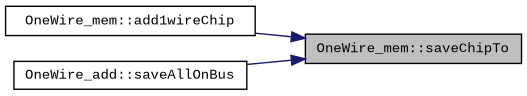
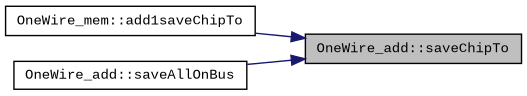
  digraph {
    fontname="Liberation Mono"
    rankdir=RL
    node [color=black fillcolor=white fontname="Liberation Mono" fontsize=10 shape=record style=filled]
    edge [color=midnightblue dir=back fontname="Liberation Mono" fontsize=10 labelfontname=Helvetica labelfontsize=10 style=solid]
-   n1 [fillcolor=grey75 fontcolor=black height=0.2 label="OneWire_mem::saveChipTo" width=0.4]
-   n2 [height=0.2 label="OneWire_mem::add1wireChip" width=0.4]
+   n1 [fillcolor=grey75 fontcolor=black height=0.2 label="OneWire_add::saveChipTo" width=0.4]
+   n2 [height=0.2 label="OneWire_mem::add1saveChipTo" width=0.4]
    n3 [height=0.2 label="OneWire_add::saveAllOnBus" width=0.4]
    n1 -> n2
    n1 -> n3
  }
